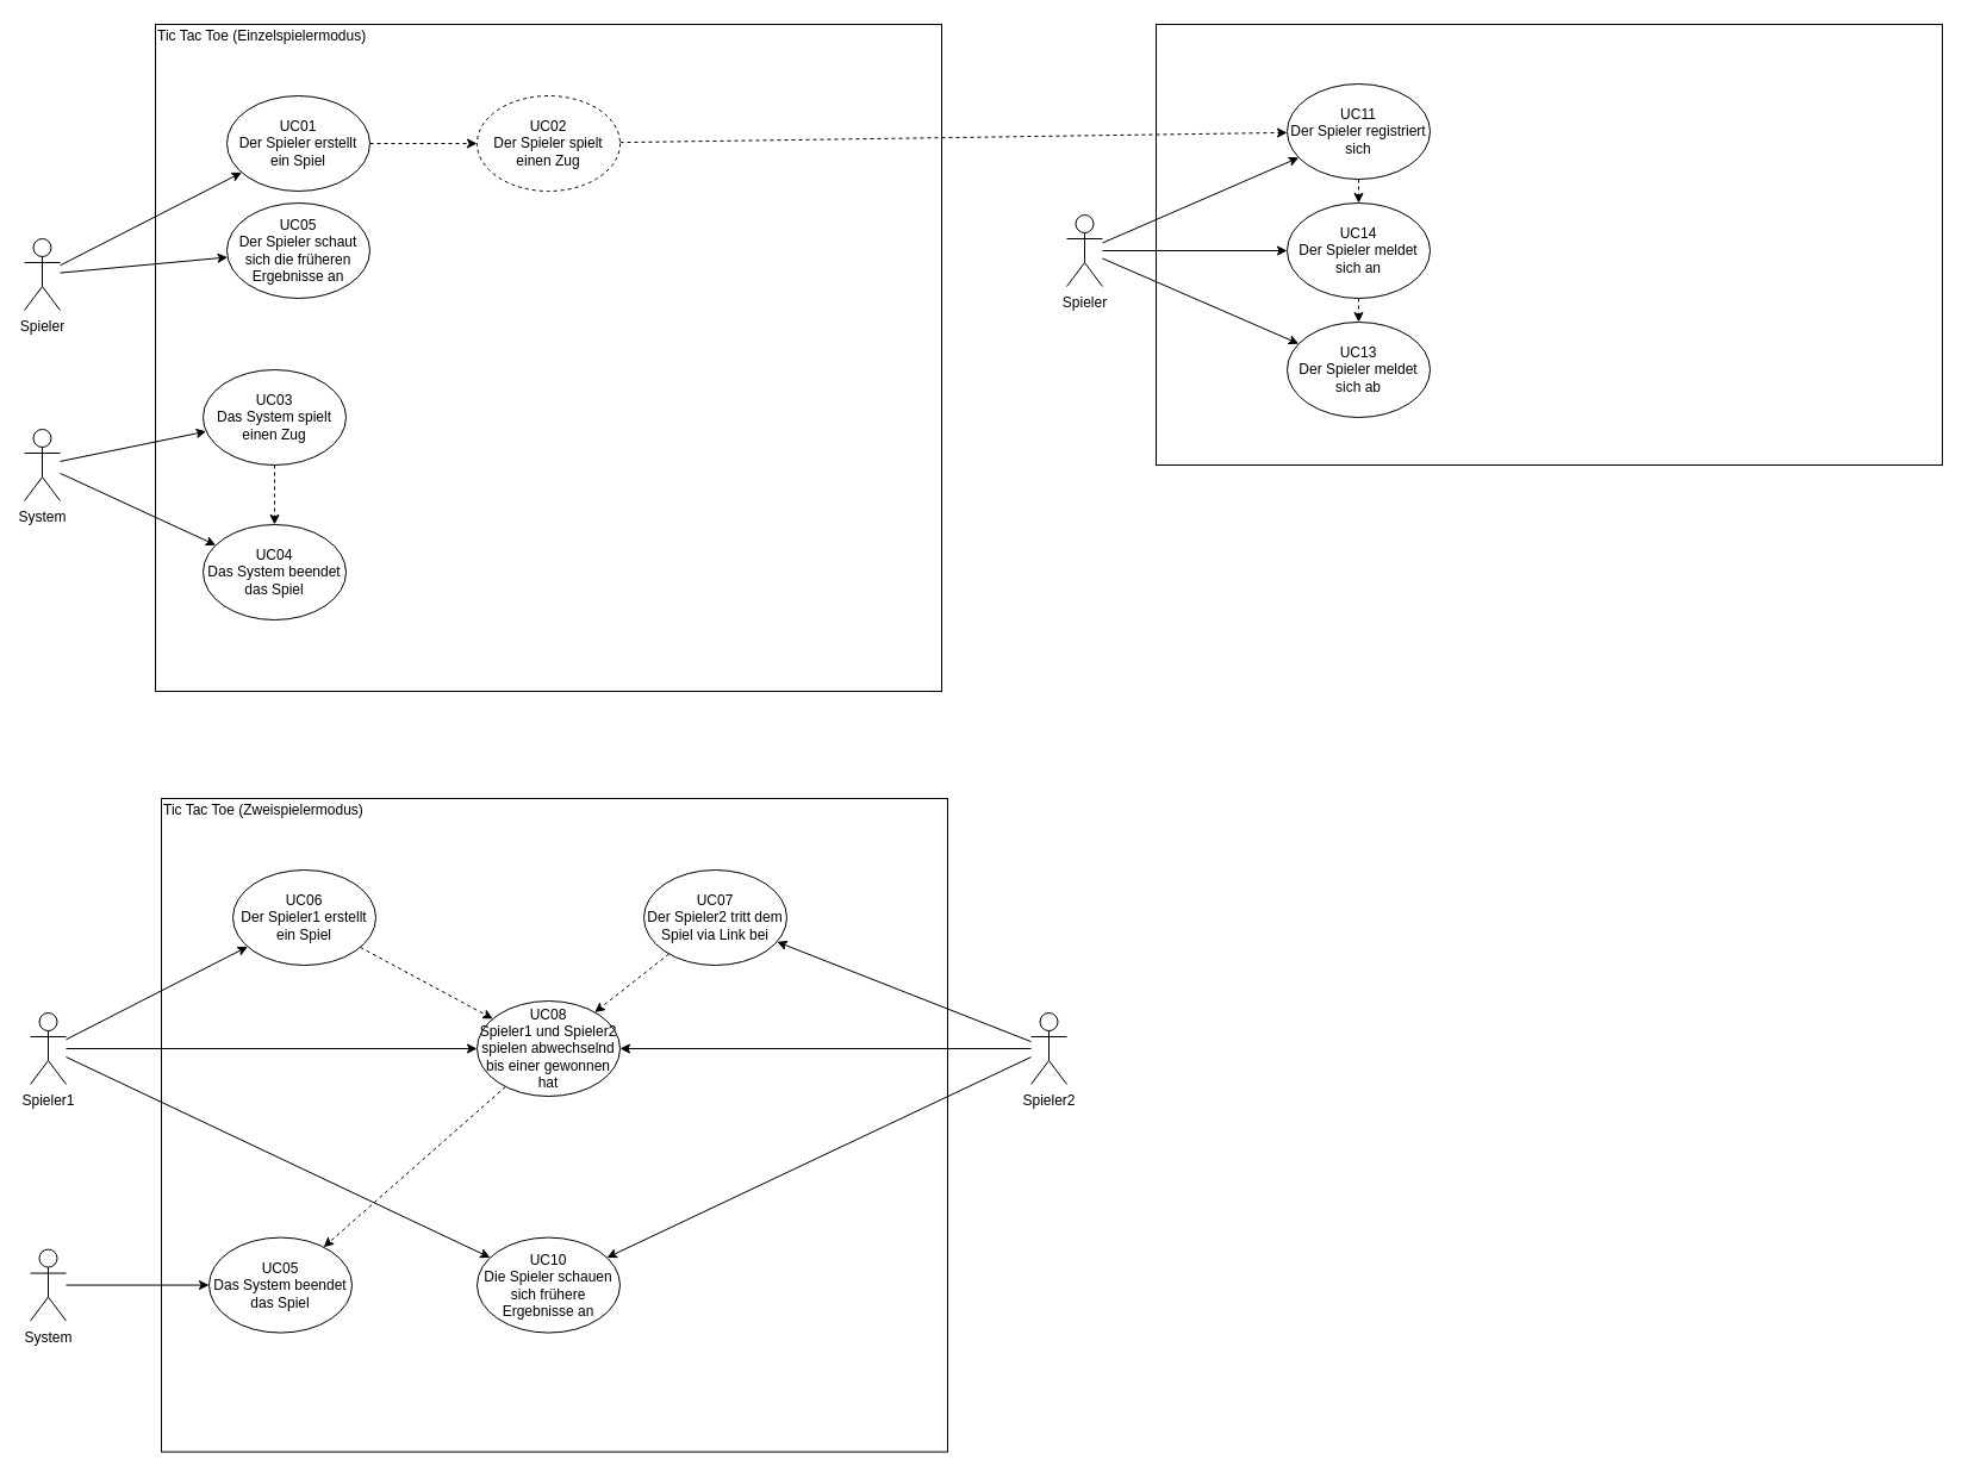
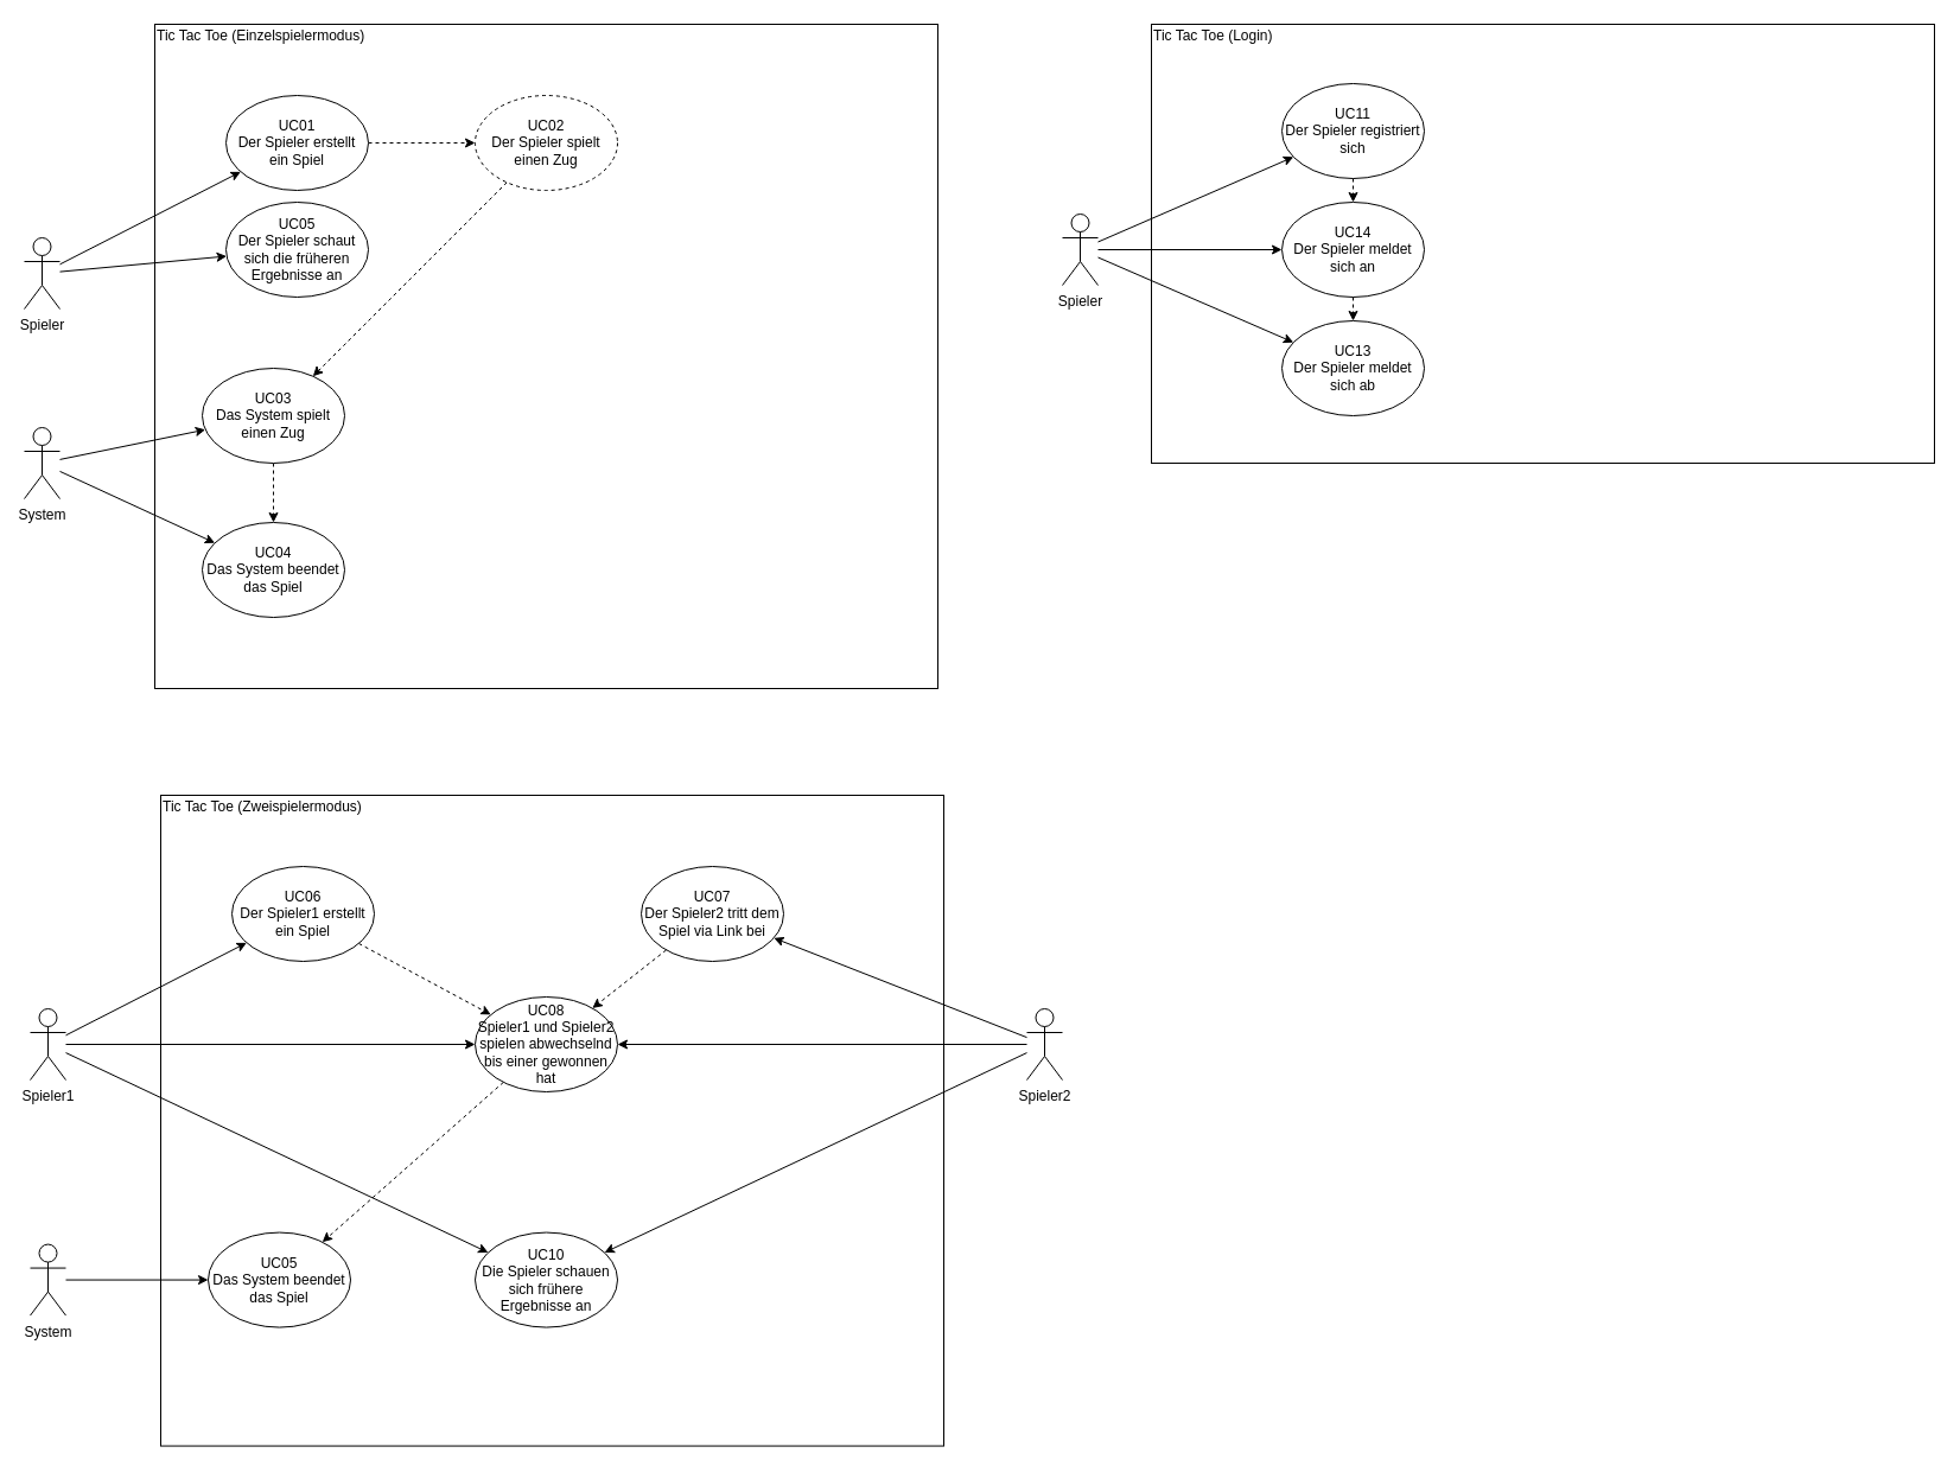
  <mxCell id="0" />
  <mxCell id="1" parent="0" />
  <mxCell id="2" value="" style="rounded=0;whiteSpace=wrap;html=1;align=left;" parent="1" vertex="1"><mxGeometry x="970" y="20" width="660" height="370" as="geometry" /></mxCell>
  <mxCell id="3" value="" style="rounded=0;whiteSpace=wrap;html=1;" parent="1" vertex="1"><mxGeometry x="130" y="20" width="660" height="560" as="geometry" /></mxCell>
  <mxCell id="4" style="rounded=0;orthogonalLoop=1;jettySize=auto;html=1;" parent="1" source="6" target="8" edge="1"><mxGeometry relative="1" as="geometry" /></mxCell>
  <mxCell id="5" style="edgeStyle=none;rounded=0;orthogonalLoop=1;jettySize=auto;html=1;" parent="1" source="6" target="18" edge="1"><mxGeometry relative="1" as="geometry" /></mxCell>
  <mxCell id="6" value="Spieler&lt;br&gt;" style="shape=umlActor;verticalLabelPosition=bottom;labelBackgroundColor=#ffffff;verticalAlign=top;html=1;outlineConnect=0;" parent="1" vertex="1"><mxGeometry x="20" y="200" width="30" height="60" as="geometry" /></mxCell>
  <mxCell id="7" style="edgeStyle=orthogonalEdgeStyle;rounded=0;orthogonalLoop=1;jettySize=auto;html=1;dashed=1;" parent="1" source="8" target="10" edge="1"><mxGeometry relative="1" as="geometry" /></mxCell>
  <mxCell id="8" value="UC01&lt;br&gt;Der Spieler erstellt ein Spiel&lt;br&gt;" style="ellipse;whiteSpace=wrap;html=1;" parent="1" vertex="1"><mxGeometry x="190" y="80" width="120" height="80" as="geometry" /></mxCell>
- <mxCell id="9" style="edgeStyle=none;rounded=0;orthogonalLoop=1;jettySize=auto;html=1;dashed=1;" parent="1" source="10" target="36" edge="1"><mxGeometry relative="1" as="geometry" /></mxCell>
+ <mxCell id="9" style="edgeStyle=none;rounded=0;orthogonalLoop=1;jettySize=auto;html=1;dashed=1;" parent="1" source="10" target="16" edge="1"><mxGeometry relative="1" as="geometry" /></mxCell>
  <mxCell id="10" value="UC02&lt;br&gt;Der Spieler spielt einen Zug&lt;br&gt;" style="ellipse;whiteSpace=wrap;html=1;dashed=1;" parent="1" vertex="1"><mxGeometry x="400" y="80" width="120" height="80" as="geometry" /></mxCell>
  <mxCell id="11" value="Tic Tac Toe (Einzelspielermodus)" style="text;html=1;strokeColor=none;fillColor=none;align=left;verticalAlign=middle;whiteSpace=wrap;rounded=0;" parent="1" vertex="1"><mxGeometry x="130" y="20" width="190" height="20" as="geometry" /></mxCell>
  <mxCell id="12" style="edgeStyle=none;rounded=0;orthogonalLoop=1;jettySize=auto;html=1;" parent="1" source="14" target="16" edge="1"><mxGeometry relative="1" as="geometry" /></mxCell>
  <mxCell id="13" style="edgeStyle=none;rounded=0;orthogonalLoop=1;jettySize=auto;html=1;" parent="1" source="14" target="17" edge="1"><mxGeometry relative="1" as="geometry" /></mxCell>
  <mxCell id="14" value="&lt;div style=&quot;text-align: center&quot;&gt;&lt;span&gt;System&lt;/span&gt;&lt;/div&gt;" style="shape=umlActor;verticalLabelPosition=bottom;labelBackgroundColor=#ffffff;verticalAlign=top;html=1;outlineConnect=0;align=center;" parent="1" vertex="1"><mxGeometry x="20" y="360" width="30" height="60" as="geometry" /></mxCell>
  <mxCell id="15" style="edgeStyle=none;rounded=0;orthogonalLoop=1;jettySize=auto;html=1;dashed=1;" parent="1" source="16" target="17" edge="1"><mxGeometry relative="1" as="geometry" /></mxCell>
  <mxCell id="16" value="UC03&lt;br&gt;Das System spielt einen Zug&lt;br&gt;" style="ellipse;whiteSpace=wrap;html=1;align=center;" parent="1" vertex="1"><mxGeometry x="170" y="310" width="120" height="80" as="geometry" /></mxCell>
  <mxCell id="17" value="UC04&lt;br&gt;Das System beendet das Spiel&lt;br&gt;" style="ellipse;whiteSpace=wrap;html=1;align=center;" parent="1" vertex="1"><mxGeometry x="170" y="440" width="120" height="80" as="geometry" /></mxCell>
  <mxCell id="18" value="UC05&lt;br&gt;Der Spieler schaut sich die früheren Ergebnisse an&lt;br&gt;" style="ellipse;whiteSpace=wrap;html=1;align=center;" parent="1" vertex="1"><mxGeometry x="190" y="170" width="120" height="80" as="geometry" /></mxCell>
  <mxCell id="19" value="" style="rounded=0;whiteSpace=wrap;html=1;" parent="1" vertex="1"><mxGeometry x="135" y="670" width="660" height="548.57" as="geometry" /></mxCell>
  <mxCell id="20" style="rounded=0;orthogonalLoop=1;jettySize=auto;html=1;" parent="1" source="23" target="25" edge="1"><mxGeometry relative="1" as="geometry" /></mxCell>
  <mxCell id="21" style="edgeStyle=none;rounded=0;orthogonalLoop=1;jettySize=auto;html=1;" parent="1" source="23" target="31" edge="1"><mxGeometry relative="1" as="geometry" /></mxCell>
  <mxCell id="22" style="edgeStyle=none;rounded=0;orthogonalLoop=1;jettySize=auto;html=1;" parent="1" source="23" target="35" edge="1"><mxGeometry relative="1" as="geometry" /></mxCell>
  <mxCell id="23" value="Spieler1&lt;br&gt;" style="shape=umlActor;verticalLabelPosition=bottom;labelBackgroundColor=#ffffff;verticalAlign=top;html=1;outlineConnect=0;" parent="1" vertex="1"><mxGeometry x="25" y="849.999" width="30" height="60" as="geometry" /></mxCell>
  <mxCell id="24" style="edgeStyle=none;rounded=0;orthogonalLoop=1;jettySize=auto;html=1;dashed=1;" parent="1" source="25" target="31" edge="1"><mxGeometry relative="1" as="geometry" /></mxCell>
  <mxCell id="25" value="UC06&lt;br&gt;Der Spieler1 erstellt ein Spiel" style="ellipse;whiteSpace=wrap;html=1;" parent="1" vertex="1"><mxGeometry x="195" y="729.999" width="120" height="80" as="geometry" /></mxCell>
  <mxCell id="26" value="Tic Tac Toe (Zweispielermodus)&lt;br&gt;" style="text;html=1;strokeColor=none;fillColor=none;align=left;verticalAlign=middle;whiteSpace=wrap;rounded=0;" parent="1" vertex="1"><mxGeometry x="135" y="669.999" width="190" height="20" as="geometry" /></mxCell>
  <mxCell id="27" style="edgeStyle=none;rounded=0;orthogonalLoop=1;jettySize=auto;html=1;" parent="1" source="29" target="31" edge="1"><mxGeometry relative="1" as="geometry" /></mxCell>
  <mxCell id="28" style="edgeStyle=none;rounded=0;orthogonalLoop=1;jettySize=auto;html=1;" parent="1" source="29" target="35" edge="1"><mxGeometry relative="1" as="geometry" /></mxCell>
  <mxCell id="29" value="Spieler2&lt;br&gt;" style="shape=umlActor;verticalLabelPosition=bottom;labelBackgroundColor=#ffffff;verticalAlign=top;html=1;outlineConnect=0;" parent="1" vertex="1"><mxGeometry x="865" y="849.999" width="30" height="60" as="geometry" /></mxCell>
  <mxCell id="30" style="edgeStyle=none;rounded=0;orthogonalLoop=1;jettySize=auto;html=1;dashed=1;" parent="1" source="31" target="34" edge="1"><mxGeometry relative="1" as="geometry" /></mxCell>
  <mxCell id="31" value="UC08&lt;br&gt;Spieler1 und Spieler2 spielen abwechselnd bis einer gewonnen hat" style="ellipse;whiteSpace=wrap;html=1;align=center;" parent="1" vertex="1"><mxGeometry x="400" y="840" width="120" height="80" as="geometry" /></mxCell>
  <mxCell id="32" style="edgeStyle=none;rounded=0;orthogonalLoop=1;jettySize=auto;html=1;" parent="1" source="33" target="34" edge="1"><mxGeometry relative="1" as="geometry" /></mxCell>
  <mxCell id="33" value="&lt;div style=&quot;text-align: center&quot;&gt;&lt;span&gt;System&lt;/span&gt;&lt;/div&gt;" style="shape=umlActor;verticalLabelPosition=bottom;labelBackgroundColor=#ffffff;verticalAlign=top;html=1;outlineConnect=0;align=center;" parent="1" vertex="1"><mxGeometry x="25" y="1048.57" width="30" height="60" as="geometry" /></mxCell>
  <mxCell id="34" value="UC05&lt;br&gt;Das System beendet das Spiel" style="ellipse;whiteSpace=wrap;html=1;align=center;" parent="1" vertex="1"><mxGeometry x="175" y="1038.57" width="120" height="80" as="geometry" /></mxCell>
  <mxCell id="35" value="UC10&lt;br&gt;Die Spieler schauen sich frühere Ergebnisse an" style="ellipse;whiteSpace=wrap;html=1;align=center;" parent="1" vertex="1"><mxGeometry x="400" y="1038.57" width="120" height="80" as="geometry" /></mxCell>
  <mxCell id="36" value="UC11&lt;br&gt;Der Spieler registriert sich" style="ellipse;whiteSpace=wrap;html=1;align=center;" parent="1" vertex="1"><mxGeometry x="1080" y="70" width="120" height="80" as="geometry" /></mxCell>
  <mxCell id="37" value="UC14&lt;br&gt;Der Spieler meldet sich an" style="ellipse;whiteSpace=wrap;html=1;align=center;" parent="1" vertex="1"><mxGeometry x="1080" y="170" width="120" height="80" as="geometry" /></mxCell>
  <mxCell id="38" value="Spieler&lt;br&gt;" style="shape=umlActor;verticalLabelPosition=bottom;labelBackgroundColor=#ffffff;verticalAlign=top;html=1;outlineConnect=0;" parent="1" vertex="1"><mxGeometry x="895" y="180" width="30" height="60" as="geometry" /></mxCell>
+ <mxCell id="39" value="Tic Tac Toe (Login)" style="text;html=1;strokeColor=none;fillColor=none;align=left;verticalAlign=middle;whiteSpace=wrap;rounded=0;" parent="1" vertex="1"><mxGeometry x="970" y="20" width="190" height="20" as="geometry" /></mxCell>
  <mxCell id="40" style="edgeStyle=none;rounded=0;orthogonalLoop=1;jettySize=auto;html=1;" parent="1" source="38" target="36" edge="1"><mxGeometry relative="1" as="geometry"><mxPoint x="930" y="160.005" as="sourcePoint" /><mxPoint x="1070.576" y="146.928" as="targetPoint" /></mxGeometry></mxCell>
  <mxCell id="41" style="edgeStyle=none;rounded=0;orthogonalLoop=1;jettySize=auto;html=1;" parent="1" source="38" target="37" edge="1"><mxGeometry relative="1" as="geometry"><mxPoint x="930" y="172.128" as="sourcePoint" /><mxPoint x="1092.332" y="141.043" as="targetPoint" /></mxGeometry></mxCell>
  <mxCell id="42" value="UC07&lt;br&gt;Der Spieler2 tritt dem Spiel via Link bei" style="ellipse;whiteSpace=wrap;html=1;" vertex="1" parent="1"><mxGeometry x="540" y="729.999" width="120" height="80" as="geometry" /></mxCell>
  <mxCell id="43" style="edgeStyle=none;rounded=0;orthogonalLoop=1;jettySize=auto;html=1;dashed=1;" edge="1" parent="1" source="42" target="31"><mxGeometry relative="1" as="geometry"><mxPoint x="325" y="779.999" as="sourcePoint" /><mxPoint x="550" y="779.999" as="targetPoint" /></mxGeometry></mxCell>
  <mxCell id="44" style="edgeStyle=none;rounded=0;orthogonalLoop=1;jettySize=auto;html=1;" edge="1" parent="1" source="29" target="42"><mxGeometry relative="1" as="geometry"><mxPoint x="985" y="779.999" as="sourcePoint" /><mxPoint x="640" y="780" as="targetPoint" /></mxGeometry></mxCell>
  <mxCell id="45" value="UC13&lt;br&gt;Der Spieler meldet sich ab" style="ellipse;whiteSpace=wrap;html=1;align=center;" vertex="1" parent="1"><mxGeometry x="1080" y="270" width="120" height="80" as="geometry" /></mxCell>
  <mxCell id="46" style="edgeStyle=none;rounded=0;orthogonalLoop=1;jettySize=auto;html=1;" edge="1" parent="1" source="38" target="45"><mxGeometry relative="1" as="geometry"><mxPoint x="915" y="175" as="sourcePoint" /><mxPoint x="1092.332" y="208.957" as="targetPoint" /></mxGeometry></mxCell>
  <mxCell id="47" style="edgeStyle=none;rounded=0;orthogonalLoop=1;jettySize=auto;html=1;dashed=1;" edge="1" parent="1" source="36" target="37"><mxGeometry relative="1" as="geometry"><mxPoint x="1332.616" y="65.233" as="sourcePoint" /><mxPoint x="1180.001" y="199.996" as="targetPoint" /></mxGeometry></mxCell>
  <mxCell id="48" style="edgeStyle=none;rounded=0;orthogonalLoop=1;jettySize=auto;html=1;dashed=1;" edge="1" parent="1" source="37" target="45"><mxGeometry relative="1" as="geometry"><mxPoint x="1150" y="160" as="sourcePoint" /><mxPoint x="1150" y="180" as="targetPoint" /></mxGeometry></mxCell>
